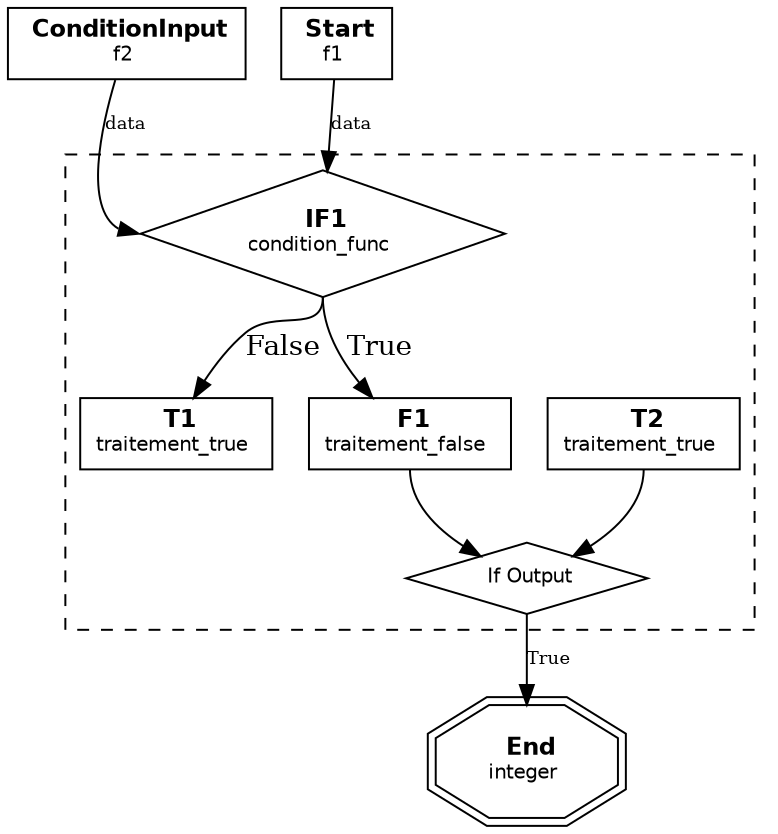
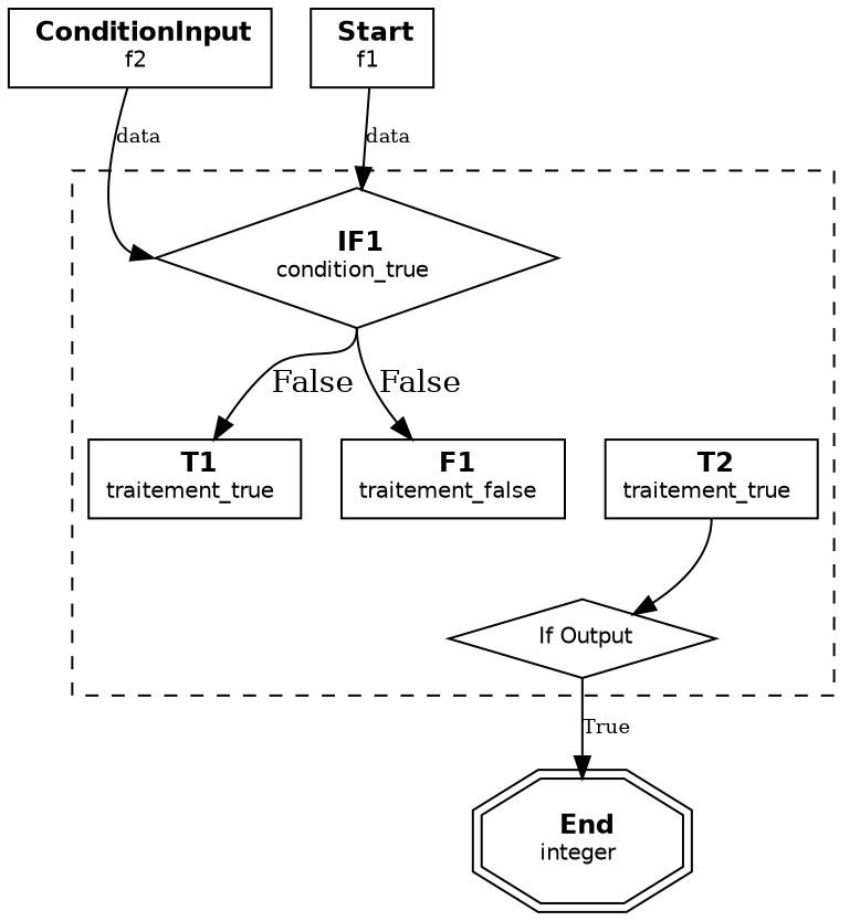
  digraph {
    rankdir=TB
    node [fontname=Helvetica fontsize=12 shape=box]
    edge [tailport=s]
    n1 [label=< <B>T1</B><BR/><FONT POINT-SIZE="10">traitement_true</FONT> >]
    n2 [label=< <B>T2</B><BR/><FONT POINT-SIZE="10">traitement_true</FONT> >]
    n3 [label=< <B>F1</B><BR/><FONT POINT-SIZE="10">traitement_false</FONT> >]
-   n4 [label=< <B>IF1</B><BR/><FONT POINT-SIZE="10">condition_func</FONT> > shape=diamond]
+   n4 [label=< <B>IF1</B><BR/><FONT POINT-SIZE="10">condition_true</FONT> > shape=diamond]
    n5 [label=< <FONT POINT-SIZE="10"> If Output</FONT> > shape=diamond]
    n6 [label=< <B>End</B><BR/><FONT POINT-SIZE="10">integer</FONT> > shape=doubleoctagon]
    n7 [label=< <B>Start</B><BR/><FONT POINT-SIZE="10">f1</FONT> >]
    n8 [label=< <B>ConditionInput</B><BR/><FONT POINT-SIZE="10">f2</FONT> >]
    subgraph cluster_1 {
      style=dashed
      n4
      n5
      subgraph sub_2 {
        style=dashed
        n1
        n2
        n3
      }
    }
    n2 -> n5
-   n3 -> n5
    n4 -> n1 [label=False]
-   n4 -> n3 [label=True]
+   n4 -> n3 [label=False]
    n5 -> n6 [fontsize=9 label=True tailport=""]
    n7 -> n4 [fontsize=9 label=data tailport=""]
    n8 -> n4 [fontsize=9 headport=w label=data tailport=""]
  }
